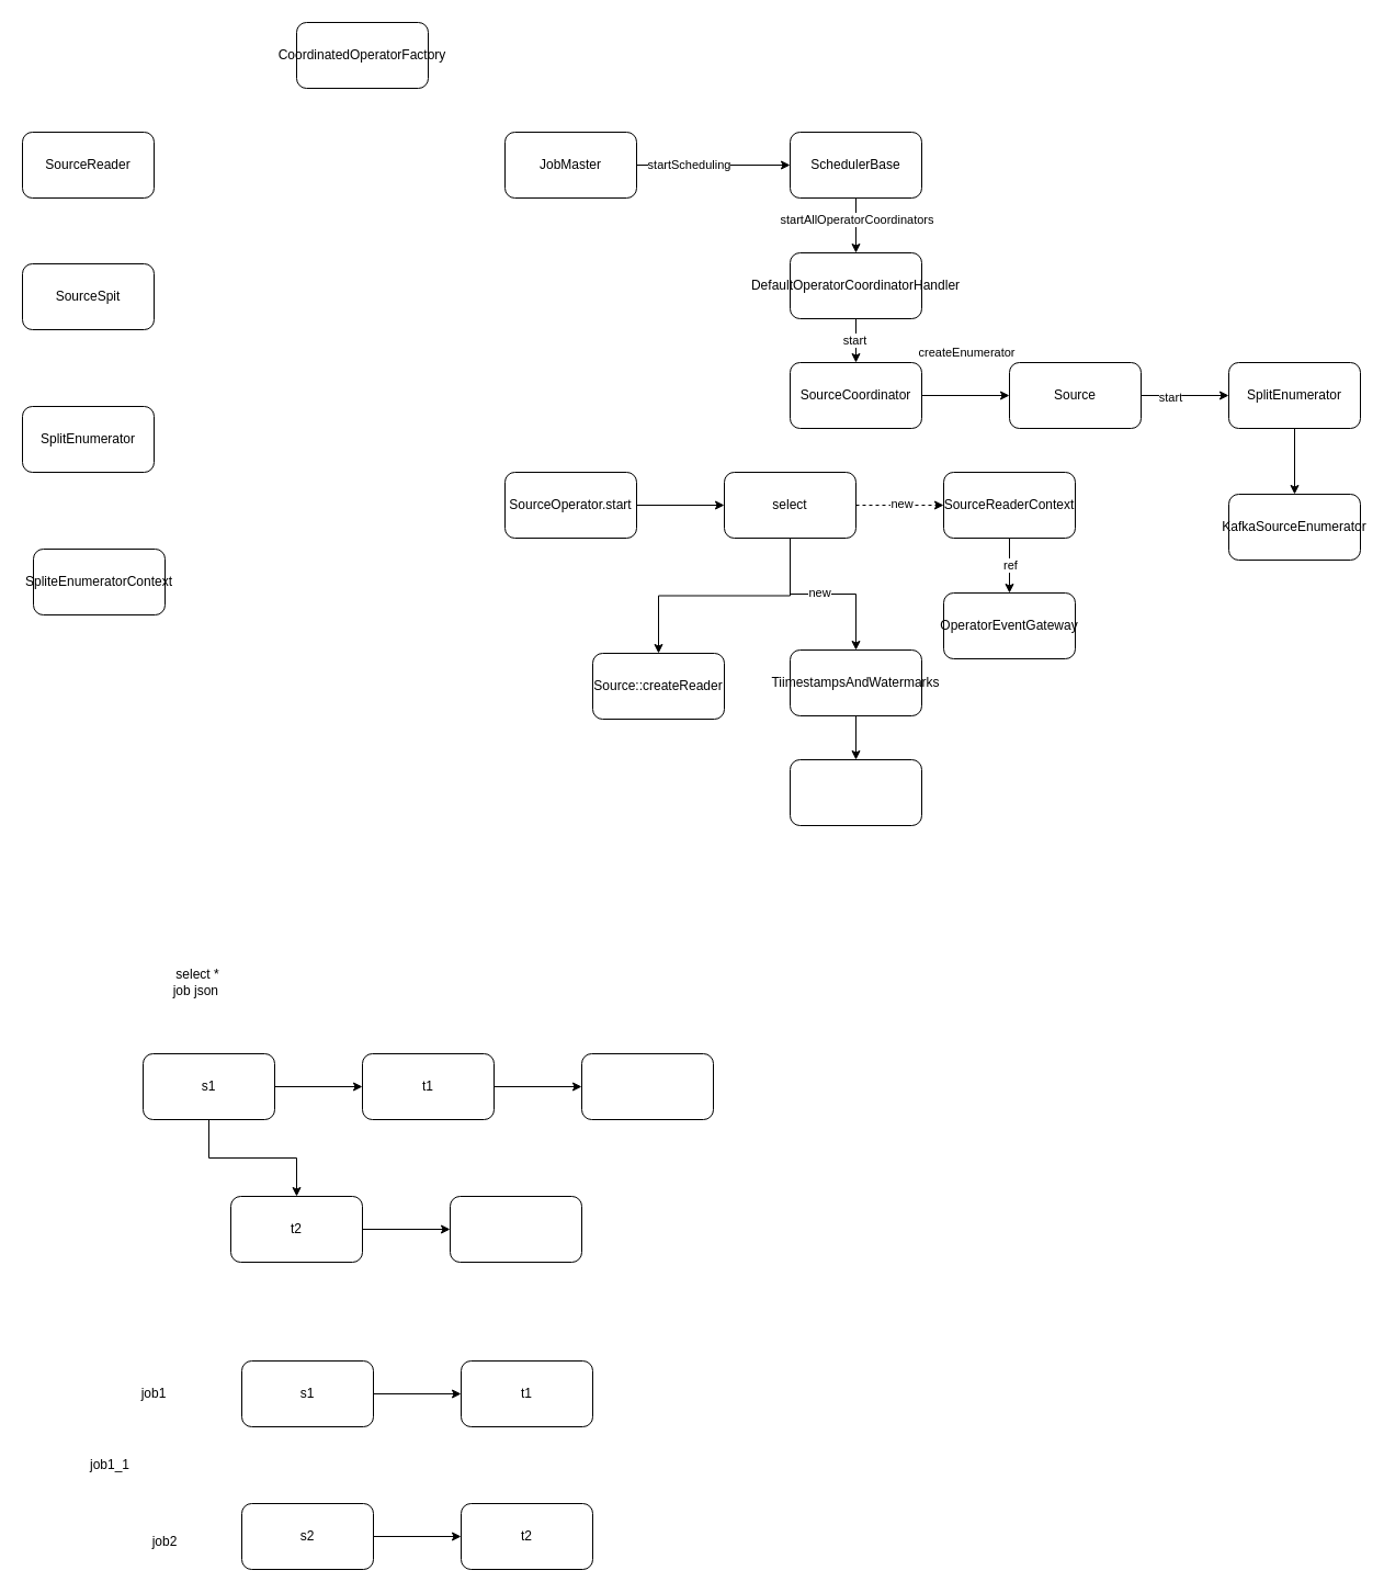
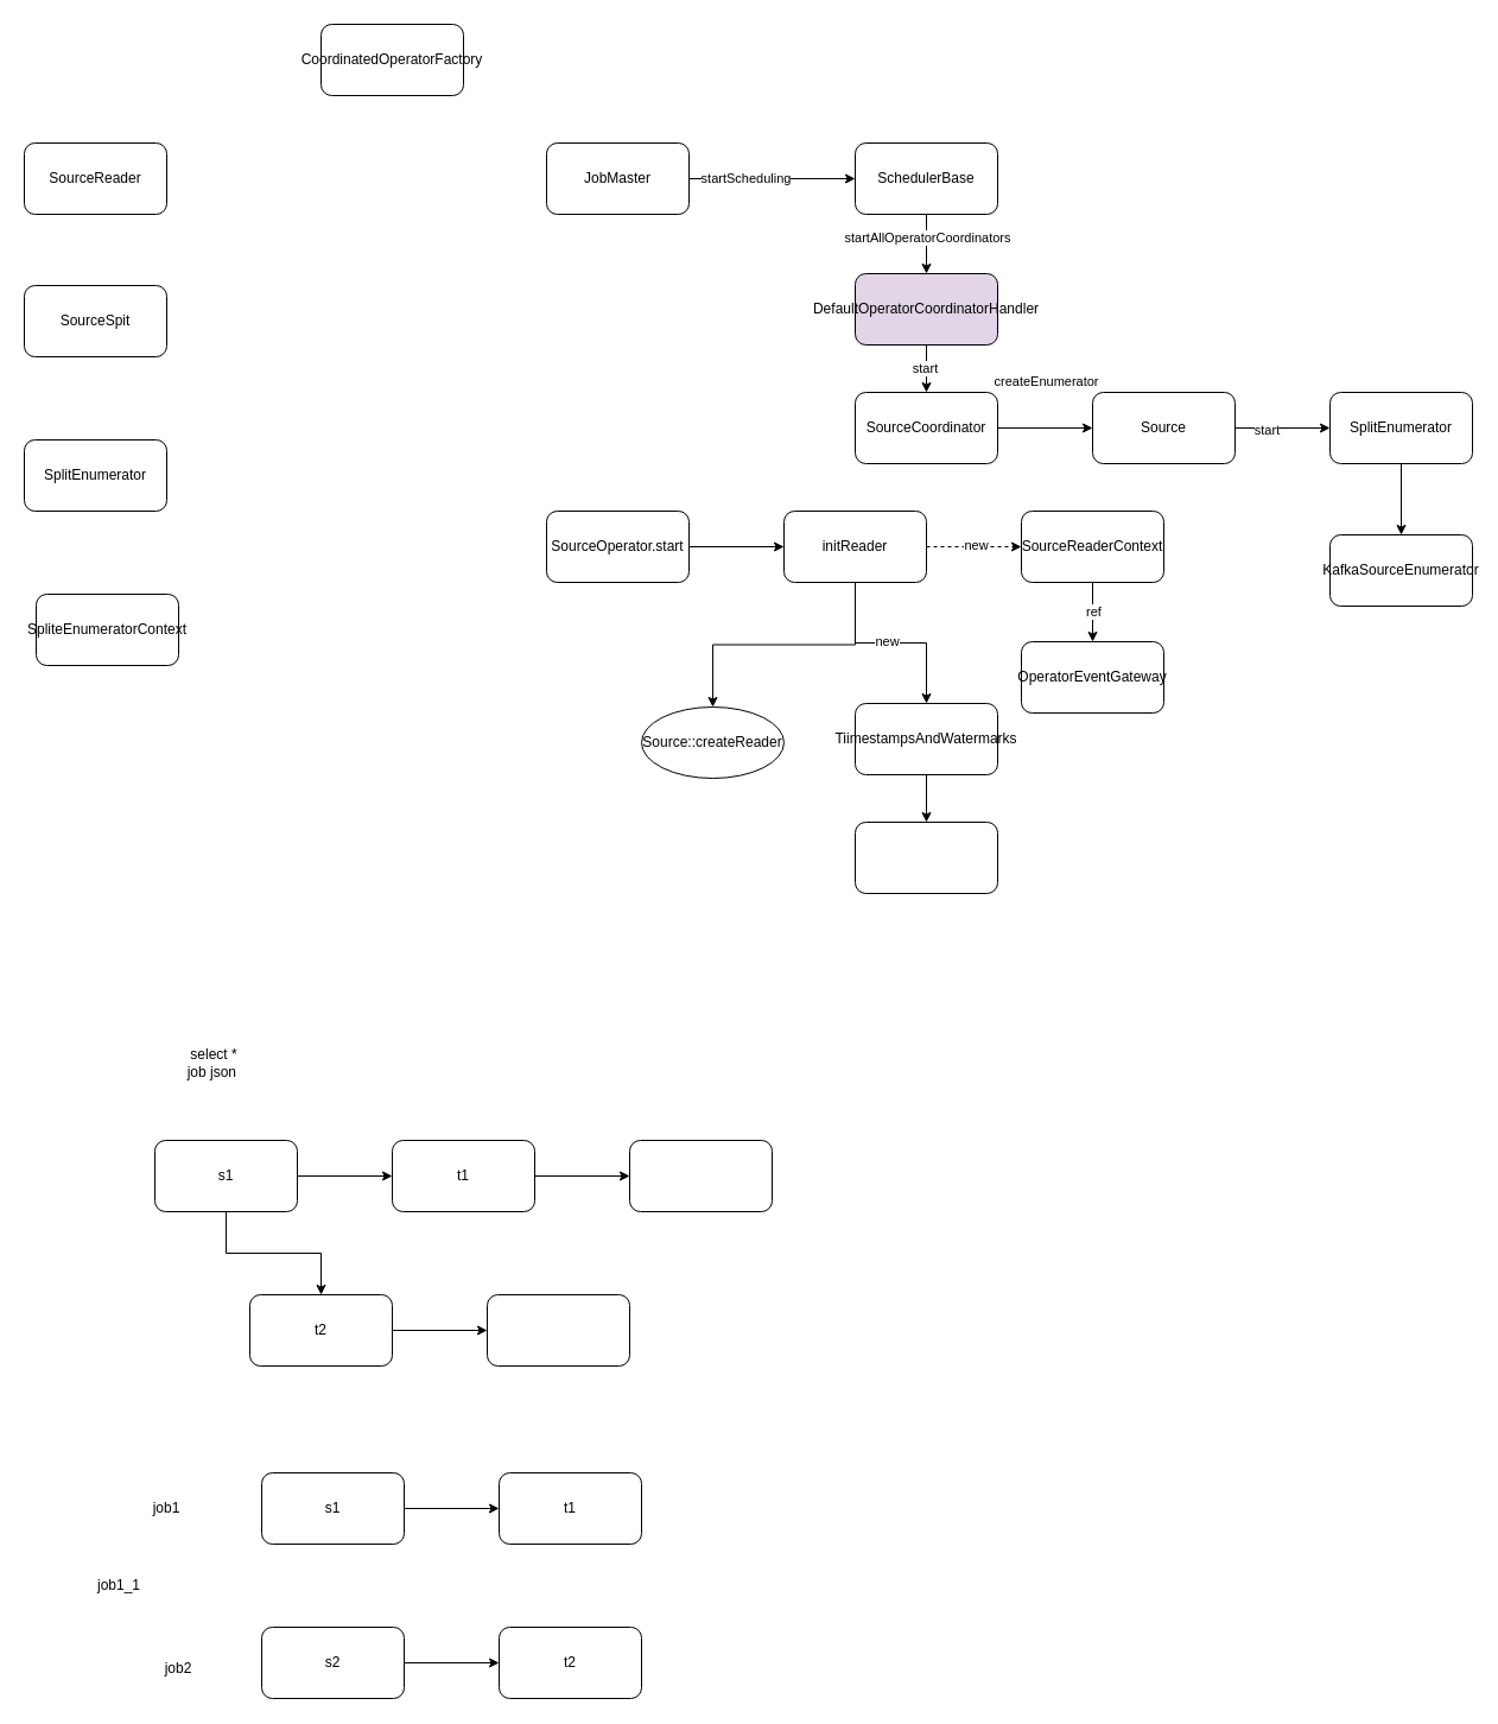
  <mxCell id="0" />
  <mxCell id="1" parent="0" />
  <mxCell id="2" value="SourceSpit" style="rounded=1;whiteSpace=wrap;html=1;" parent="1" vertex="1"><mxGeometry x="20" y="240" width="120" height="60" as="geometry" /></mxCell>
  <mxCell id="3" value="SplitEnumerator" style="rounded=1;whiteSpace=wrap;html=1;" parent="1" vertex="1"><mxGeometry x="20" y="370" width="120" height="60" as="geometry" /></mxCell>
  <mxCell id="4" value="SpliteEnumeratorContext" style="rounded=1;whiteSpace=wrap;html=1;" parent="1" vertex="1"><mxGeometry x="30" y="500" width="120" height="60" as="geometry" /></mxCell>
  <mxCell id="5" value="SourceReader" style="rounded=1;whiteSpace=wrap;html=1;" parent="1" vertex="1"><mxGeometry x="20" y="120" width="120" height="60" as="geometry" /></mxCell>
  <mxCell id="6" value="" style="edgeStyle=orthogonalEdgeStyle;rounded=0;orthogonalLoop=1;jettySize=auto;html=1;" parent="1" source="8" target="21" edge="1"><mxGeometry relative="1" as="geometry" /></mxCell>
  <mxCell id="7" value="createEnumerator" style="edgeLabel;html=1;align=center;verticalAlign=middle;resizable=0;points=[];" parent="6" vertex="1" connectable="0"><mxGeometry x="-0.45" y="-1" relative="1" as="geometry"><mxPoint x="18" y="-41" as="offset" /></mxGeometry></mxCell>
  <mxCell id="8" value="SourceCoordinator" style="rounded=1;whiteSpace=wrap;html=1;" parent="1" vertex="1"><mxGeometry x="720" y="330" width="120" height="60" as="geometry" /></mxCell>
  <mxCell id="9" value="CoordinatedOperatorFactory" style="rounded=1;whiteSpace=wrap;html=1;" parent="1" vertex="1"><mxGeometry x="270" y="20" width="120" height="60" as="geometry" /></mxCell>
  <mxCell id="10" value="" style="edgeStyle=orthogonalEdgeStyle;rounded=0;orthogonalLoop=1;jettySize=auto;html=1;" parent="1" source="12" target="15" edge="1"><mxGeometry relative="1" as="geometry" /></mxCell>
  <mxCell id="11" value="startScheduling" style="edgeLabel;html=1;align=center;verticalAlign=middle;resizable=0;points=[];" parent="10" vertex="1" connectable="0"><mxGeometry x="-0.325" y="1" relative="1" as="geometry"><mxPoint as="offset" /></mxGeometry></mxCell>
  <mxCell id="12" value="JobMaster" style="rounded=1;whiteSpace=wrap;html=1;" parent="1" vertex="1"><mxGeometry x="460" y="120" width="120" height="60" as="geometry" /></mxCell>
  <mxCell id="13" value="" style="edgeStyle=orthogonalEdgeStyle;rounded=0;orthogonalLoop=1;jettySize=auto;html=1;" parent="1" source="15" target="18" edge="1"><mxGeometry relative="1" as="geometry" /></mxCell>
  <mxCell id="14" value="startAllOperatorCoordinators" style="edgeLabel;html=1;align=center;verticalAlign=middle;resizable=0;points=[];" parent="13" vertex="1" connectable="0"><mxGeometry x="-0.24" relative="1" as="geometry"><mxPoint as="offset" /></mxGeometry></mxCell>
  <mxCell id="15" value="SchedulerBase" style="whiteSpace=wrap;html=1;rounded=1;" parent="1" vertex="1"><mxGeometry x="720" y="120" width="120" height="60" as="geometry" /></mxCell>
  <mxCell id="16" value="" style="edgeStyle=orthogonalEdgeStyle;rounded=0;orthogonalLoop=1;jettySize=auto;html=1;" parent="1" source="18" target="8" edge="1"><mxGeometry relative="1" as="geometry" /></mxCell>
  <mxCell id="17" value="start" style="edgeLabel;html=1;align=center;verticalAlign=middle;resizable=0;points=[];" parent="16" vertex="1" connectable="0"><mxGeometry x="-0.05" y="-2" relative="1" as="geometry"><mxPoint as="offset" /></mxGeometry></mxCell>
- <mxCell id="18" value="DefaultOperatorCoordinatorHandler" style="whiteSpace=wrap;html=1;rounded=1;" parent="1" vertex="1"><mxGeometry x="720" y="230" width="120" height="60" as="geometry" /></mxCell>
+ <mxCell id="18" value="DefaultOperatorCoordinatorHandler" style="whiteSpace=wrap;html=1;rounded=1;fillColor=#e1d5e7;" parent="1" vertex="1"><mxGeometry x="720" y="230" width="120" height="60" as="geometry" /></mxCell>
  <mxCell id="19" value="" style="edgeStyle=orthogonalEdgeStyle;rounded=0;orthogonalLoop=1;jettySize=auto;html=1;" parent="1" source="21" target="23" edge="1"><mxGeometry relative="1" as="geometry" /></mxCell>
  <mxCell id="20" value="start" style="edgeLabel;html=1;align=center;verticalAlign=middle;resizable=0;points=[];" parent="19" vertex="1" connectable="0"><mxGeometry x="-0.35" y="-1" relative="1" as="geometry"><mxPoint as="offset" /></mxGeometry></mxCell>
  <mxCell id="21" value="Source" style="whiteSpace=wrap;html=1;rounded=1;" parent="1" vertex="1"><mxGeometry x="920" y="330" width="120" height="60" as="geometry" /></mxCell>
  <mxCell id="22" value="" style="edgeStyle=orthogonalEdgeStyle;rounded=0;orthogonalLoop=1;jettySize=auto;html=1;" parent="1" source="23" target="24" edge="1"><mxGeometry relative="1" as="geometry" /></mxCell>
  <mxCell id="23" value="SplitEnumerator" style="whiteSpace=wrap;html=1;rounded=1;" parent="1" vertex="1"><mxGeometry x="1120" y="330" width="120" height="60" as="geometry" /></mxCell>
  <mxCell id="24" value="KafkaSourceEnumerator" style="whiteSpace=wrap;html=1;rounded=1;" parent="1" vertex="1"><mxGeometry x="1120" y="450" width="120" height="60" as="geometry" /></mxCell>
  <mxCell id="25" value="" style="edgeStyle=orthogonalEdgeStyle;rounded=0;orthogonalLoop=1;jettySize=auto;html=1;" parent="1" source="26" target="32" edge="1"><mxGeometry relative="1" as="geometry" /></mxCell>
  <mxCell id="26" value="SourceOperator.start" style="rounded=1;whiteSpace=wrap;html=1;" parent="1" vertex="1"><mxGeometry x="460" y="430" width="120" height="60" as="geometry" /></mxCell>
  <mxCell id="27" value="" style="edgeStyle=orthogonalEdgeStyle;rounded=0;orthogonalLoop=1;jettySize=auto;html=1;dashed=1;" parent="1" source="32" target="35" edge="1"><mxGeometry relative="1" as="geometry" /></mxCell>
  <mxCell id="28" value="new" style="edgeLabel;html=1;align=center;verticalAlign=middle;resizable=0;points=[];" parent="27" vertex="1" connectable="0"><mxGeometry x="0.025" y="2" relative="1" as="geometry"><mxPoint as="offset" /></mxGeometry></mxCell>
  <mxCell id="29" value="" style="edgeStyle=orthogonalEdgeStyle;rounded=0;orthogonalLoop=1;jettySize=auto;html=1;" parent="1" source="32" target="38" edge="1"><mxGeometry relative="1" as="geometry" /></mxCell>
  <mxCell id="30" value="new" style="edgeLabel;html=1;align=center;verticalAlign=middle;resizable=0;points=[];" parent="29" vertex="1" connectable="0"><mxGeometry x="-0.05" y="2" relative="1" as="geometry"><mxPoint as="offset" /></mxGeometry></mxCell>
  <mxCell id="31" value="" style="edgeStyle=orthogonalEdgeStyle;rounded=0;orthogonalLoop=1;jettySize=auto;html=1;" parent="1" source="32" target="40" edge="1"><mxGeometry relative="1" as="geometry" /></mxCell>
- <mxCell id="32" value="select" style="rounded=1;whiteSpace=wrap;html=1;" parent="1" vertex="1"><mxGeometry x="660" y="430" width="120" height="60" as="geometry" /></mxCell>
+ <mxCell id="32" value="initReader" style="rounded=1;whiteSpace=wrap;html=1;" parent="1" vertex="1"><mxGeometry x="660" y="430" width="120" height="60" as="geometry" /></mxCell>
  <mxCell id="33" value="" style="edgeStyle=orthogonalEdgeStyle;rounded=0;orthogonalLoop=1;jettySize=auto;html=1;" parent="1" source="35" target="36" edge="1"><mxGeometry relative="1" as="geometry" /></mxCell>
  <mxCell id="34" value="ref" style="edgeLabel;html=1;align=center;verticalAlign=middle;resizable=0;points=[];" parent="33" vertex="1" connectable="0"><mxGeometry x="-0.025" relative="1" as="geometry"><mxPoint as="offset" /></mxGeometry></mxCell>
  <mxCell id="35" value="SourceReaderContext" style="whiteSpace=wrap;html=1;rounded=1;" parent="1" vertex="1"><mxGeometry x="860" y="430" width="120" height="60" as="geometry" /></mxCell>
  <mxCell id="36" value="OperatorEventGateway" style="whiteSpace=wrap;html=1;rounded=1;" parent="1" vertex="1"><mxGeometry x="860" y="540" width="120" height="60" as="geometry" /></mxCell>
  <mxCell id="37" value="" style="edgeStyle=orthogonalEdgeStyle;rounded=0;orthogonalLoop=1;jettySize=auto;html=1;" parent="1" source="38" target="39" edge="1"><mxGeometry relative="1" as="geometry" /></mxCell>
  <mxCell id="38" value="TiimestampsAndWatermarks" style="whiteSpace=wrap;html=1;rounded=1;" parent="1" vertex="1"><mxGeometry x="720" y="592" width="120" height="60" as="geometry" /></mxCell>
  <mxCell id="39" value="" style="whiteSpace=wrap;html=1;rounded=1;" parent="1" vertex="1"><mxGeometry x="720" y="692" width="120" height="60" as="geometry" /></mxCell>
- <mxCell id="40" value="Source::createReader" style="whiteSpace=wrap;html=1;rounded=1;" parent="1" vertex="1"><mxGeometry x="540" y="595" width="120" height="60" as="geometry" /></mxCell>
+ <mxCell id="40" value="Source::createReader" style="ellipse;whiteSpace=wrap;html=1;" parent="1" vertex="1"><mxGeometry x="540" y="595" width="120" height="60" as="geometry" /></mxCell>
  <mxCell id="41" value="" style="edgeStyle=orthogonalEdgeStyle;rounded=0;orthogonalLoop=1;jettySize=auto;html=1;" edge="1" parent="1" source="43" target="45"><mxGeometry relative="1" as="geometry" /></mxCell>
  <mxCell id="42" value="" style="edgeStyle=orthogonalEdgeStyle;rounded=0;orthogonalLoop=1;jettySize=auto;html=1;" edge="1" parent="1" source="43" target="47"><mxGeometry relative="1" as="geometry" /></mxCell>
  <mxCell id="43" value="s1" style="rounded=1;whiteSpace=wrap;html=1;" vertex="1" parent="1"><mxGeometry x="130" y="960" width="120" height="60" as="geometry" /></mxCell>
  <mxCell id="44" value="" style="edgeStyle=orthogonalEdgeStyle;rounded=0;orthogonalLoop=1;jettySize=auto;html=1;" edge="1" parent="1" source="45" target="58"><mxGeometry relative="1" as="geometry" /></mxCell>
  <mxCell id="45" value="t1" style="whiteSpace=wrap;html=1;rounded=1;" vertex="1" parent="1"><mxGeometry x="330" y="960" width="120" height="60" as="geometry" /></mxCell>
  <mxCell id="46" value="" style="edgeStyle=orthogonalEdgeStyle;rounded=0;orthogonalLoop=1;jettySize=auto;html=1;" edge="1" parent="1" source="47" target="59"><mxGeometry relative="1" as="geometry" /></mxCell>
  <mxCell id="47" value="t2" style="whiteSpace=wrap;html=1;rounded=1;" vertex="1" parent="1"><mxGeometry x="210" y="1090" width="120" height="60" as="geometry" /></mxCell>
  <mxCell id="48" value="" style="edgeStyle=orthogonalEdgeStyle;rounded=0;orthogonalLoop=1;jettySize=auto;html=1;" edge="1" parent="1" source="49" target="50"><mxGeometry relative="1" as="geometry" /></mxCell>
  <mxCell id="49" value="s1" style="rounded=1;whiteSpace=wrap;html=1;" vertex="1" parent="1"><mxGeometry x="220" y="1240" width="120" height="60" as="geometry" /></mxCell>
  <mxCell id="50" value="t1" style="whiteSpace=wrap;html=1;rounded=1;" vertex="1" parent="1"><mxGeometry x="420" y="1240" width="120" height="60" as="geometry" /></mxCell>
  <mxCell id="51" value="t2" style="whiteSpace=wrap;html=1;rounded=1;" vertex="1" parent="1"><mxGeometry x="420" y="1370" width="120" height="60" as="geometry" /></mxCell>
  <mxCell id="52" value="" style="edgeStyle=orthogonalEdgeStyle;rounded=0;orthogonalLoop=1;jettySize=auto;html=1;" edge="1" parent="1" source="53" target="51"><mxGeometry relative="1" as="geometry" /></mxCell>
  <mxCell id="53" value="s2" style="rounded=1;whiteSpace=wrap;html=1;" vertex="1" parent="1"><mxGeometry x="220" y="1370" width="120" height="60" as="geometry" /></mxCell>
  <mxCell id="54" value="job1" style="text;html=1;strokeColor=none;fillColor=none;align=center;verticalAlign=middle;whiteSpace=wrap;rounded=0;" vertex="1" parent="1"><mxGeometry x="110" y="1255" width="60" height="30" as="geometry" /></mxCell>
  <mxCell id="55" value="job2" style="text;html=1;strokeColor=none;fillColor=none;align=center;verticalAlign=middle;whiteSpace=wrap;rounded=0;" vertex="1" parent="1"><mxGeometry x="120" y="1390" width="60" height="30" as="geometry" /></mxCell>
  <mxCell id="56" value="job1_1" style="text;html=1;strokeColor=none;fillColor=none;align=center;verticalAlign=middle;whiteSpace=wrap;rounded=0;" vertex="1" parent="1"><mxGeometry x="70" y="1320" width="60" height="30" as="geometry" /></mxCell>
  <mxCell id="57" value="select * job json&amp;nbsp;" style="text;html=1;strokeColor=none;fillColor=none;align=center;verticalAlign=middle;whiteSpace=wrap;rounded=0;" vertex="1" parent="1"><mxGeometry x="150" y="880" width="60" height="30" as="geometry" /></mxCell>
  <mxCell id="58" value="" style="whiteSpace=wrap;html=1;rounded=1;" vertex="1" parent="1"><mxGeometry x="530" y="960" width="120" height="60" as="geometry" /></mxCell>
  <mxCell id="59" value="" style="whiteSpace=wrap;html=1;rounded=1;" vertex="1" parent="1"><mxGeometry x="410" y="1090" width="120" height="60" as="geometry" /></mxCell>
